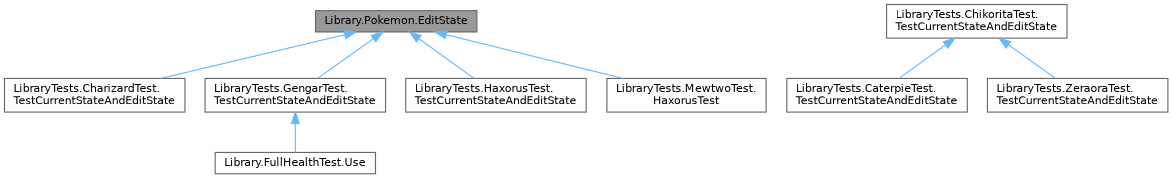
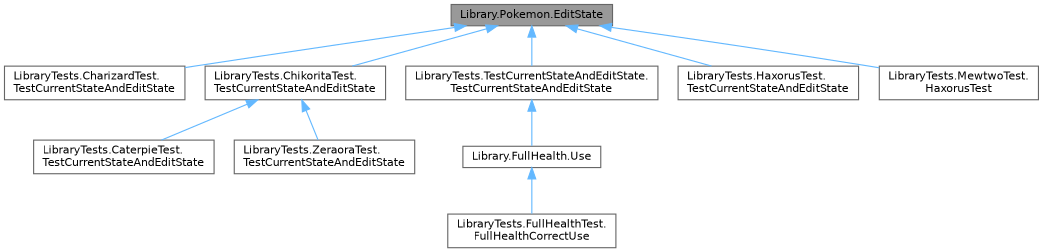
  digraph {
    rankdir=TB
    node [color=grey40 fillcolor=white fontname=Helvetica fontsize=10 shape=box style=filled]
    edge [color=steelblue1 dir=back fontname=Helvetica fontsize=10 labelfontname=Helvetica labelfontsize=10 style=solid]
    n1 [color=gray40 fillcolor=grey60 fontcolor=black height=0.2 label="Library.Pokemon.EditState" width=0.4]
    n2 [height=0.2 label="LibraryTests.CharizardTest.\lTestCurrentStateAndEditState" width=0.4]
    n3 [height=0.2 label="LibraryTests.ChikoritaTest.\lTestCurrentStateAndEditState" width=0.4]
-   n4 [height=0.2 label="LibraryTests.GengarTest.\lTestCurrentStateAndEditState" width=0.4]
+   n4 [height=0.2 label="LibraryTests.TestCurrentStateAndEditState.\lTestCurrentStateAndEditState" width=0.4]
    n5 [height=0.2 label="LibraryTests.HaxorusTest.\lTestCurrentStateAndEditState" width=0.4]
    n6 [height=0.2 label="LibraryTests.MewtwoTest.\lHaxorusTest" width=0.4]
    n7 [height=0.2 label="LibraryTests.CaterpieTest.\lTestCurrentStateAndEditState" width=0.4]
    n8 [height=0.2 label="LibraryTests.ZeraoraTest.\lTestCurrentStateAndEditState" width=0.4]
-   n9 [height=0.2 label="Library.FullHealthTest.Use" width=0.4]
+   n9 [height=0.2 label="Library.FullHealth.Use" width=0.4]
+   n10 [height=0.2 label="LibraryTests.FullHealthTest.\lFullHealthCorrectUse" width=0.4]
    n1 -> n2
+   n1 -> n3
    n1 -> n4
    n1 -> n5
    n1 -> n6
    n3 -> n7
    n3 -> n8
    n4 -> n9
+   n9 -> n10
  }
